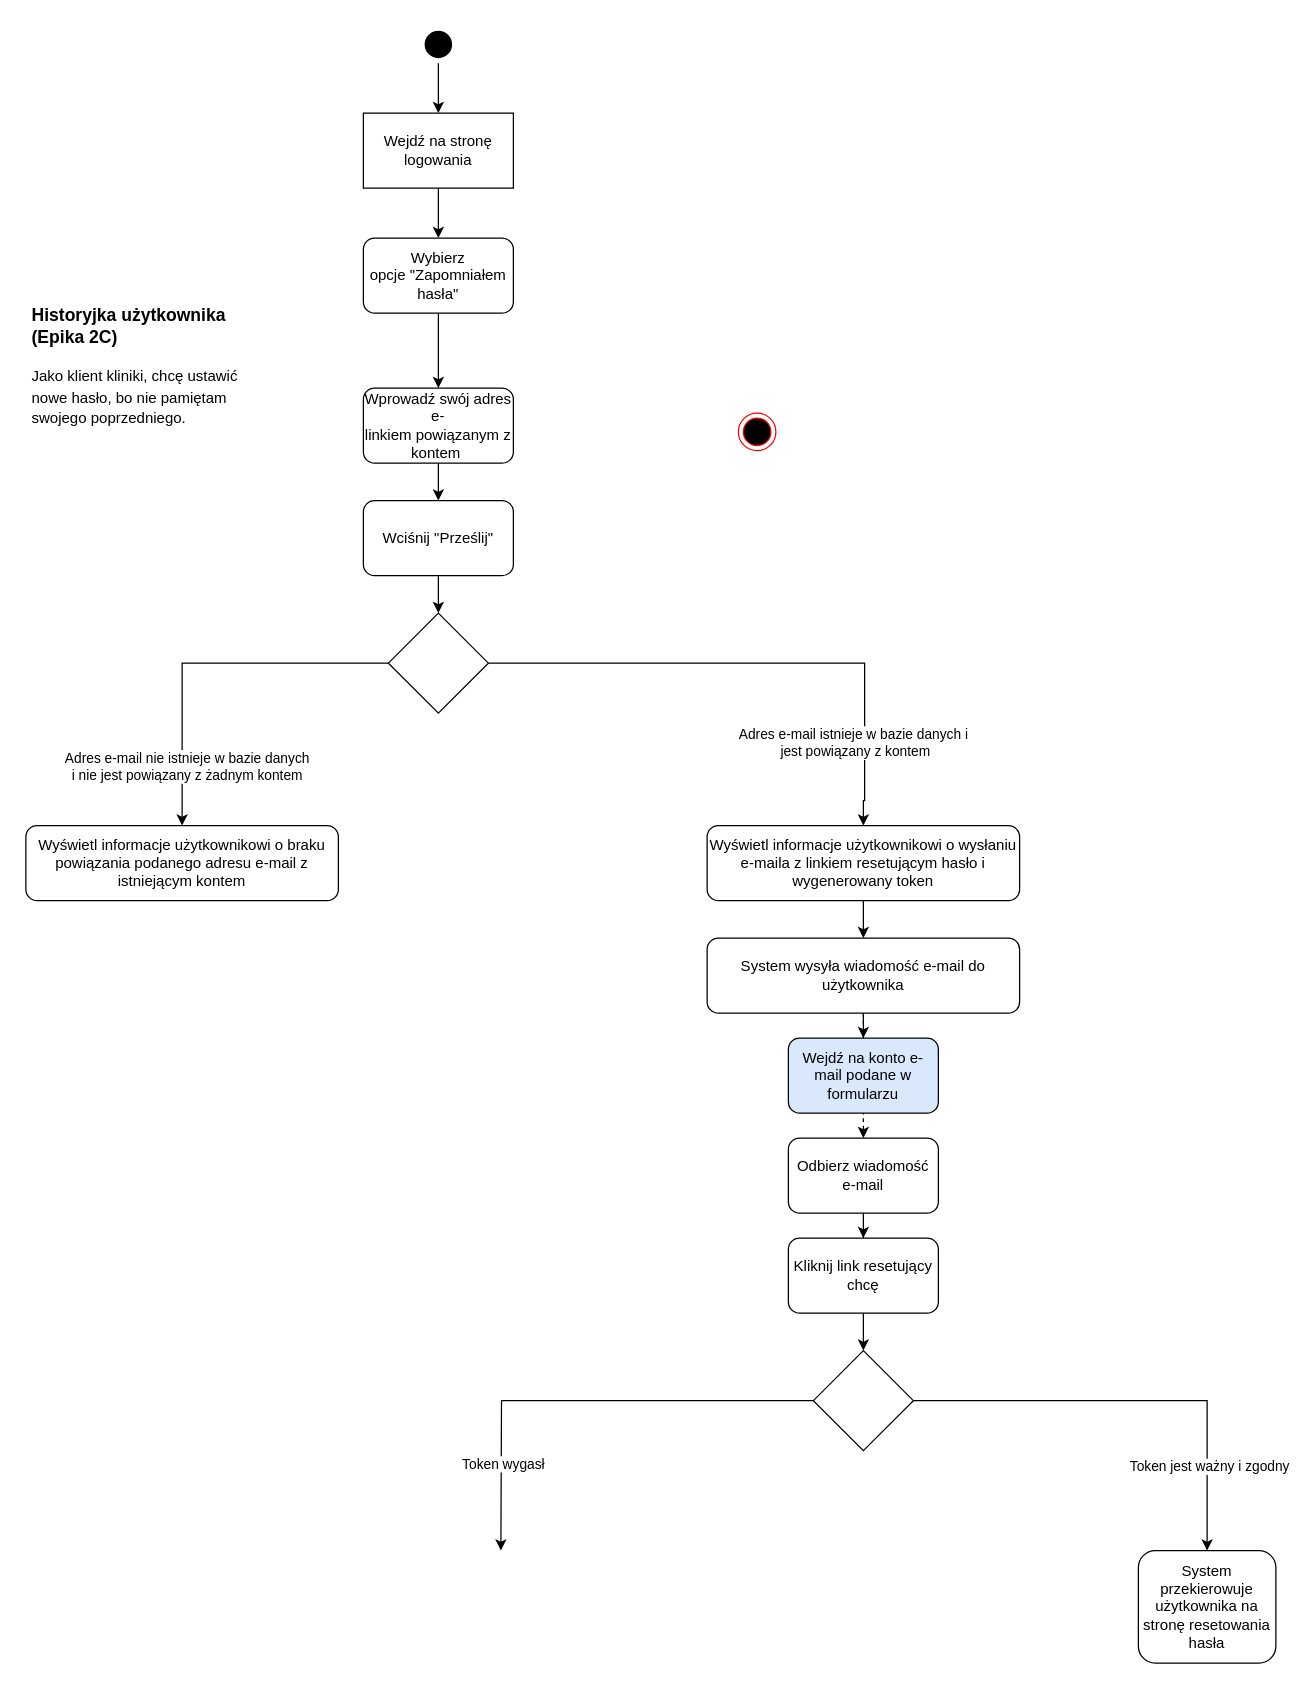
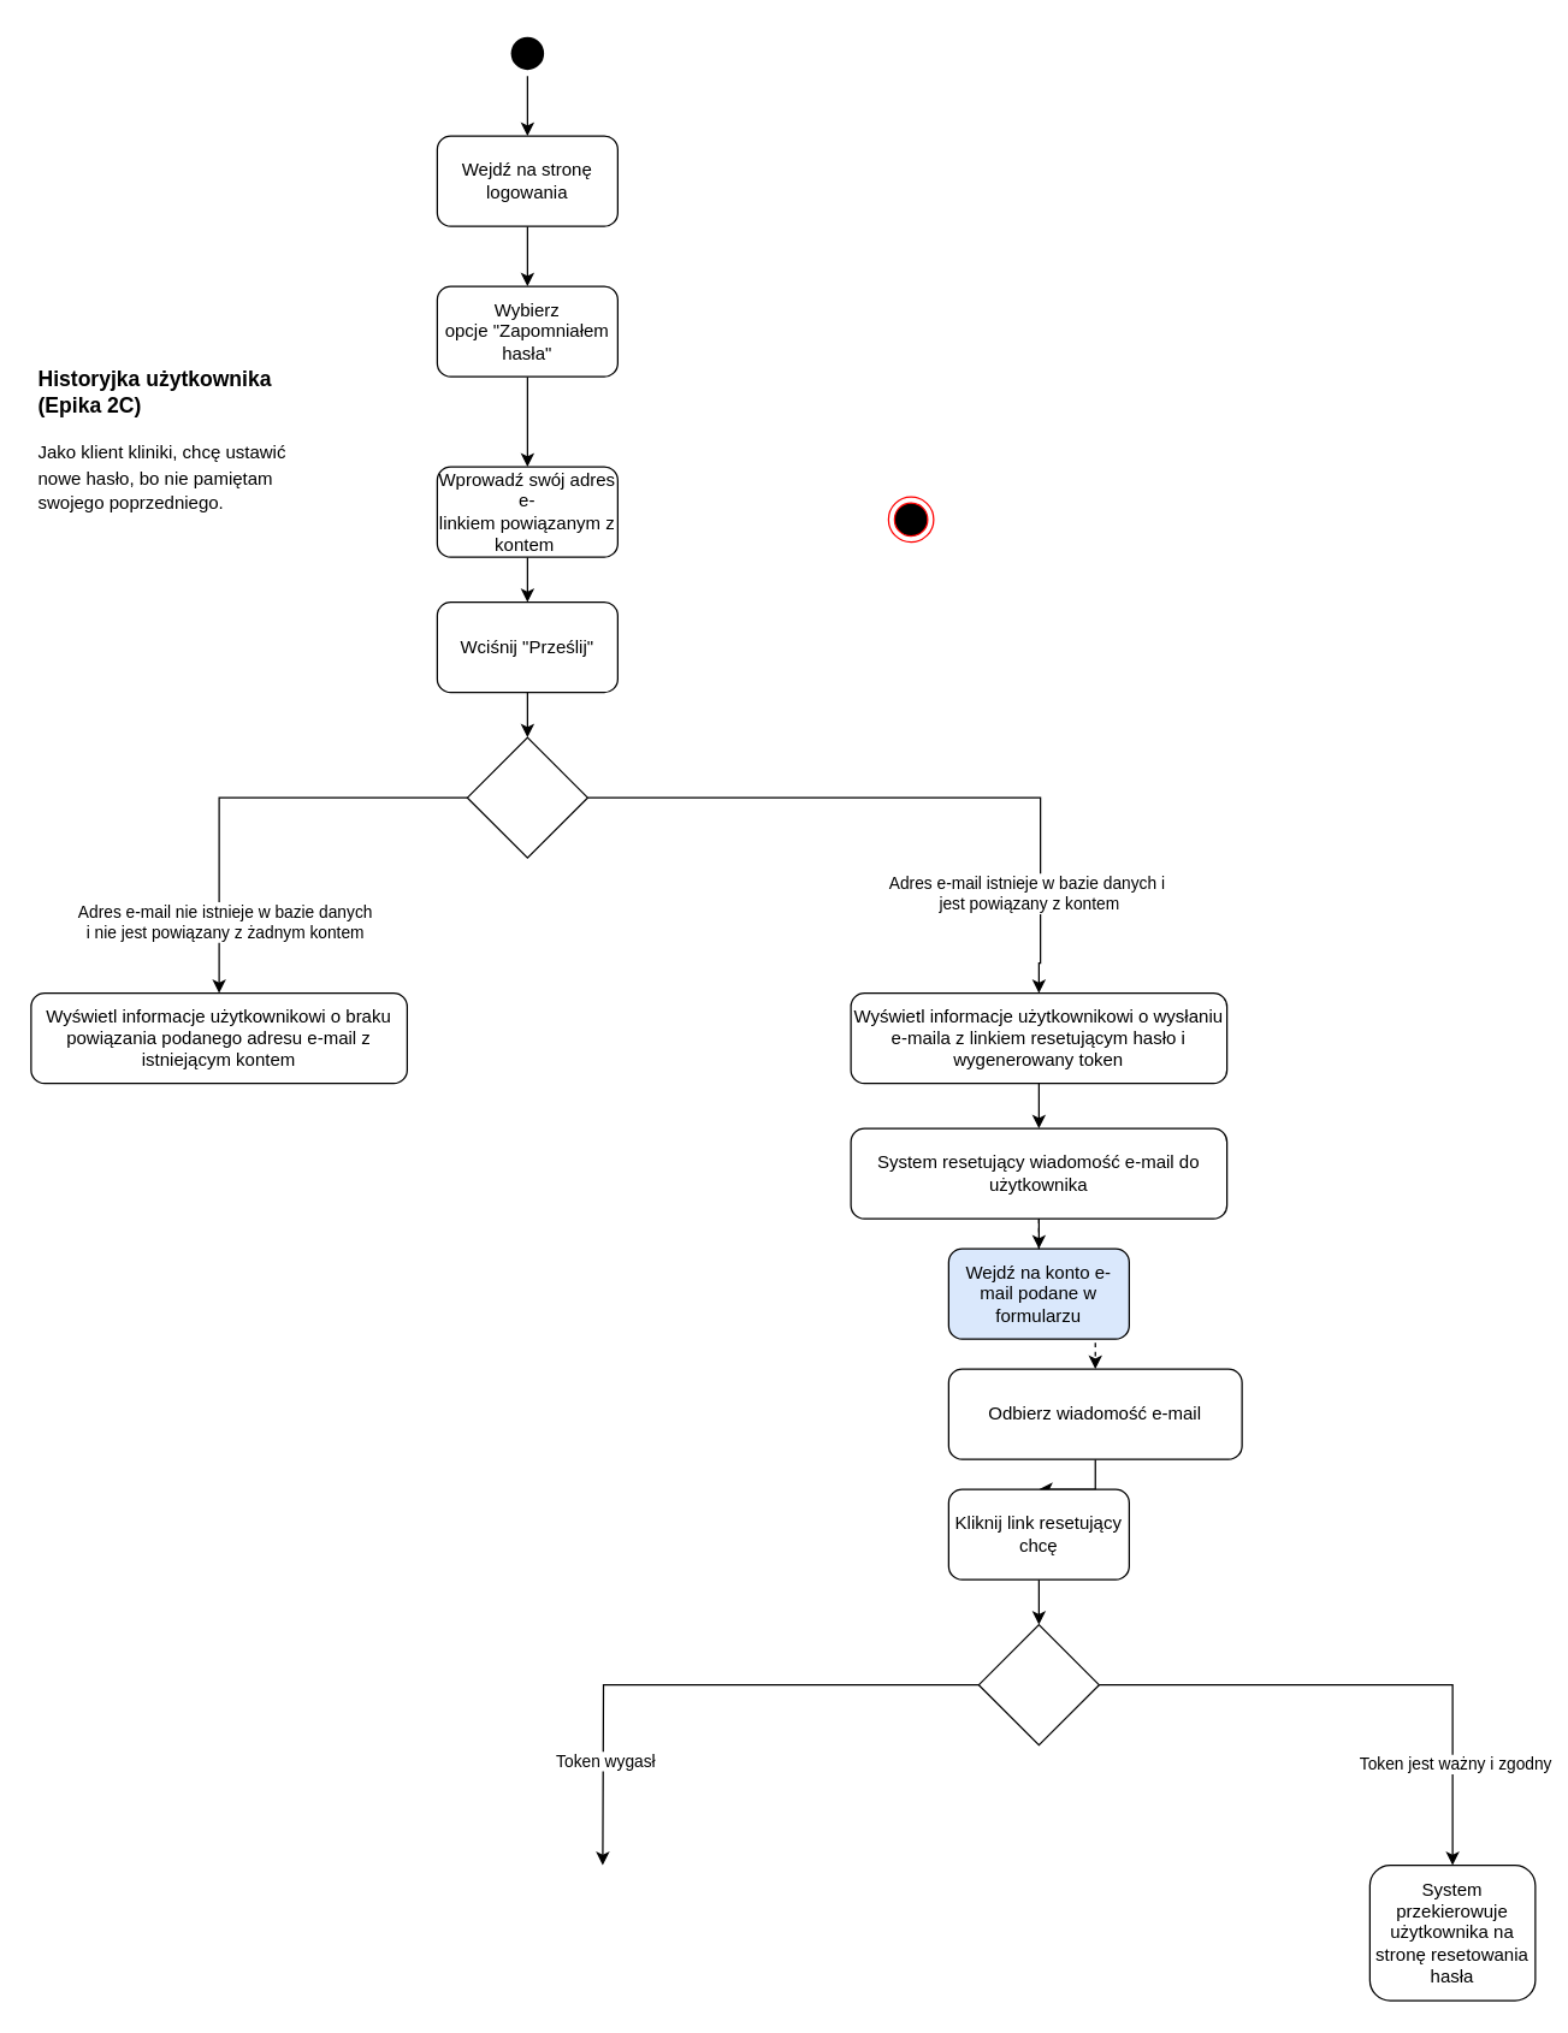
  <mxCell id="0" />
  <mxCell id="1" parent="0" />
  <mxCell id="2" style="edgeStyle=orthogonalEdgeStyle;rounded=0;orthogonalLoop=1;jettySize=auto;html=1;" edge="1" parent="1" source="3" target="10"><mxGeometry relative="1" as="geometry" /></mxCell>
  <mxCell id="3" value="Wprowadź swój adres e-linkiem&amp;nbsp;powiązanym z kontem&amp;nbsp;" style="rounded=1;whiteSpace=wrap;html=1;" vertex="1" parent="1"><mxGeometry x="290" y="310" width="120" height="60" as="geometry" /></mxCell>
  <mxCell id="4" style="edgeStyle=orthogonalEdgeStyle;rounded=0;orthogonalLoop=1;jettySize=auto;html=1;" edge="1" parent="1" source="5" target="3"><mxGeometry relative="1" as="geometry" /></mxCell>
  <mxCell id="5" value="Wybierz opcje&amp;nbsp;&quot;Zapomniałem hasła&quot;" style="rounded=1;whiteSpace=wrap;html=1;" vertex="1" parent="1"><mxGeometry x="290" y="190" width="120" height="60" as="geometry" /></mxCell>
  <mxCell id="6" value="&lt;h3&gt;Historyjka użytkownika (Epika 2C)&lt;/h3&gt;&lt;h3&gt;&lt;span style=&quot;text-indent: -18pt; background: initial; font-size: 12px; font-weight: normal; font-family: Calibri, sans-serif;&quot;&gt;Jako klient kliniki, chcę ustawić&lt;br/&gt;nowe hasło, bo nie pamiętam swojego poprzedniego.&lt;/span&gt;&lt;/h3&gt;" style="text;html=1;strokeColor=none;fillColor=none;spacing=5;spacingTop=-20;whiteSpace=wrap;overflow=hidden;rounded=0;" vertex="1" parent="1"><mxGeometry x="20" y="240" width="190" height="120" as="geometry" /></mxCell>
  <mxCell id="7" style="edgeStyle=orthogonalEdgeStyle;rounded=0;orthogonalLoop=1;jettySize=auto;html=1;" edge="1" parent="1" source="8" target="5"><mxGeometry relative="1" as="geometry" /></mxCell>
- <mxCell id="8" value="Wejdź na stronę logowania" style="whiteSpace=wrap;html=1;rounded=0;" vertex="1" parent="1"><mxGeometry x="290" y="90" width="120" height="60" as="geometry" /></mxCell>
+ <mxCell id="8" value="Wejdź na stronę logowania" style="rounded=1;whiteSpace=wrap;html=1;" vertex="1" parent="1"><mxGeometry x="290" y="90" width="120" height="60" as="geometry" /></mxCell>
  <mxCell id="9" style="edgeStyle=orthogonalEdgeStyle;rounded=0;orthogonalLoop=1;jettySize=auto;html=1;" edge="1" parent="1" source="10" target="15"><mxGeometry relative="1" as="geometry" /></mxCell>
  <mxCell id="10" value="Wciśnij &quot;Prześlij&quot;" style="rounded=1;whiteSpace=wrap;html=1;" vertex="1" parent="1"><mxGeometry x="290" y="400" width="120" height="60" as="geometry" /></mxCell>
  <mxCell id="11" style="edgeStyle=orthogonalEdgeStyle;rounded=0;orthogonalLoop=1;jettySize=auto;html=1;" edge="1" parent="1" source="15"><mxGeometry relative="1" as="geometry"><mxPoint x="690" y="660" as="targetPoint" /><Array as="points"><mxPoint x="691" y="530" /><mxPoint x="691" y="640" /></Array></mxGeometry></mxCell>
  <mxCell id="12" value="Adres e-mail istnieje w bazie danych i&lt;br&gt;&amp;nbsp;jest powiązany z kontem" style="edgeLabel;html=1;align=center;verticalAlign=middle;resizable=0;points=[];" vertex="1" connectable="0" parent="11"><mxGeometry x="0.573" y="-3" relative="1" as="geometry"><mxPoint x="-7" y="24" as="offset" /></mxGeometry></mxCell>
  <mxCell id="13" style="edgeStyle=orthogonalEdgeStyle;rounded=0;orthogonalLoop=1;jettySize=auto;html=1;" edge="1" parent="1" source="15" target="16"><mxGeometry relative="1" as="geometry"><mxPoint x="-10" y="650" as="targetPoint" /></mxGeometry></mxCell>
  <mxCell id="14" value="Adres e-mail nie istnieje w bazie danych&lt;br&gt;i nie jest powiązany z żadnym kontem" style="edgeLabel;html=1;align=center;verticalAlign=middle;resizable=0;points=[];" vertex="1" connectable="0" parent="13"><mxGeometry x="0.674" y="3" relative="1" as="geometry"><mxPoint as="offset" /></mxGeometry></mxCell>
  <mxCell id="15" value="" style="rhombus;whiteSpace=wrap;html=1;" vertex="1" parent="1"><mxGeometry x="310" y="490" width="80" height="80" as="geometry" /></mxCell>
  <mxCell id="16" value="Wyświetl informacje użytkownikowi o braku powiązania podanego adresu e-mail z istniejącym kontem" style="rounded=1;whiteSpace=wrap;html=1;" vertex="1" parent="1"><mxGeometry x="20" y="660" width="250" height="60" as="geometry" /></mxCell>
  <mxCell id="17" style="edgeStyle=orthogonalEdgeStyle;rounded=0;orthogonalLoop=1;jettySize=auto;html=1;entryX=0.5;entryY=0;entryDx=0;entryDy=0;" edge="1" parent="1" source="18" target="8"><mxGeometry relative="1" as="geometry" /></mxCell>
  <mxCell id="18" value="" style="ellipse;html=1;shape=endState;fillColor=#000000;strokeColor=none;" vertex="1" parent="1"><mxGeometry x="335" y="20" width="30" height="30" as="geometry" /></mxCell>
  <mxCell id="19" value="" style="edgeStyle=orthogonalEdgeStyle;rounded=0;orthogonalLoop=1;jettySize=auto;html=1;dashed=1;" edge="1" parent="1" source="20" target="26"><mxGeometry relative="1" as="geometry" /></mxCell>
- <mxCell id="20" value="System wysyła wiadomość e-mail do użytkownika" style="rounded=1;whiteSpace=wrap;html=1;" vertex="1" parent="1"><mxGeometry x="565" y="750" width="250" height="60" as="geometry" /></mxCell>
+ <mxCell id="20" value="System resetujący wiadomość e-mail do użytkownika" style="rounded=1;whiteSpace=wrap;html=1;" vertex="1" parent="1"><mxGeometry x="565" y="750" width="250" height="60" as="geometry" /></mxCell>
  <mxCell id="21" style="edgeStyle=orthogonalEdgeStyle;rounded=0;orthogonalLoop=1;jettySize=auto;html=1;" edge="1" parent="1" source="22" target="20"><mxGeometry relative="1" as="geometry" /></mxCell>
  <mxCell id="22" value="Wyświetl informacje użytkownikowi o wysłaniu e-maila z linkiem resetującym hasło i wygenerowany token" style="rounded=1;whiteSpace=wrap;html=1;" vertex="1" parent="1"><mxGeometry x="565" y="660" width="250" height="60" as="geometry" /></mxCell>
  <mxCell id="23" value="" style="ellipse;html=1;shape=endState;fillColor=#000000;strokeColor=#FF0000;" vertex="1" parent="1"><mxGeometry x="590" y="330" width="30" height="30" as="geometry" /></mxCell>
  <mxCell id="24" value="Wejdź na konto e-mail podane w formularzu" style="rounded=1;whiteSpace=wrap;html=1;fillColor=#dae8fc;" vertex="1" parent="1"><mxGeometry x="630" y="830" width="120" height="60" as="geometry" /></mxCell>
  <mxCell id="25" style="edgeStyle=orthogonalEdgeStyle;rounded=0;orthogonalLoop=1;jettySize=auto;html=1;" edge="1" parent="1" source="26" target="28"><mxGeometry relative="1" as="geometry" /></mxCell>
- <mxCell id="26" value="Odbierz wiadomość e-mail" style="rounded=1;whiteSpace=wrap;html=1;" vertex="1" parent="1"><mxGeometry x="630" y="910" width="120" height="60" as="geometry" /></mxCell>
+ <mxCell id="26" value="Odbierz wiadomość e-mail" style="rounded=1;whiteSpace=wrap;html=1;" vertex="1" parent="1"><mxGeometry x="630" y="910" width="195" height="60" as="geometry" /></mxCell>
  <mxCell id="27" value="" style="edgeStyle=orthogonalEdgeStyle;rounded=0;orthogonalLoop=1;jettySize=auto;html=1;" edge="1" parent="1" source="28" target="34"><mxGeometry relative="1" as="geometry" /></mxCell>
  <mxCell id="28" value="Kliknij link resetujący chcę" style="rounded=1;whiteSpace=wrap;html=1;" vertex="1" parent="1"><mxGeometry x="630" y="990" width="120" height="60" as="geometry" /></mxCell>
  <mxCell id="29" value="" style="endArrow=classic;html=1;rounded=0;entryX=0.5;entryY=0;entryDx=0;entryDy=0;" edge="1" parent="1" target="24"><mxGeometry width="50" height="50" relative="1" as="geometry"><mxPoint x="690" y="810" as="sourcePoint" /><mxPoint x="480" y="940" as="targetPoint" /></mxGeometry></mxCell>
  <mxCell id="30" style="edgeStyle=orthogonalEdgeStyle;rounded=0;orthogonalLoop=1;jettySize=auto;html=1;entryX=0.5;entryY=0;entryDx=0;entryDy=0;" edge="1" parent="1" source="34" target="35"><mxGeometry relative="1" as="geometry"><mxPoint x="965" y="1210" as="targetPoint" /></mxGeometry></mxCell>
  <mxCell id="31" value="Token jest ważny i zgodny" style="edgeLabel;html=1;align=center;verticalAlign=middle;resizable=0;points=[];" vertex="1" connectable="0" parent="30"><mxGeometry x="0.615" y="1" relative="1" as="geometry"><mxPoint as="offset" /></mxGeometry></mxCell>
  <mxCell id="32" style="edgeStyle=orthogonalEdgeStyle;rounded=0;orthogonalLoop=1;jettySize=auto;html=1;" edge="1" parent="1" source="34"><mxGeometry relative="1" as="geometry"><mxPoint x="400" y="1240" as="targetPoint" /></mxGeometry></mxCell>
  <mxCell id="33" value="Token wygasł" style="edgeLabel;html=1;align=center;verticalAlign=middle;resizable=0;points=[];" vertex="1" connectable="0" parent="32"><mxGeometry x="0.625" y="1" relative="1" as="geometry"><mxPoint as="offset" /></mxGeometry></mxCell>
  <mxCell id="34" value="" style="rhombus;whiteSpace=wrap;html=1;" vertex="1" parent="1"><mxGeometry x="650" y="1080" width="80" height="80" as="geometry" /></mxCell>
  <mxCell id="35" value="System przekierowuje użytkownika na stronę resetowania hasła" style="rounded=1;whiteSpace=wrap;html=1;" vertex="1" parent="1"><mxGeometry x="910" y="1240" width="110" height="90" as="geometry" /></mxCell>
